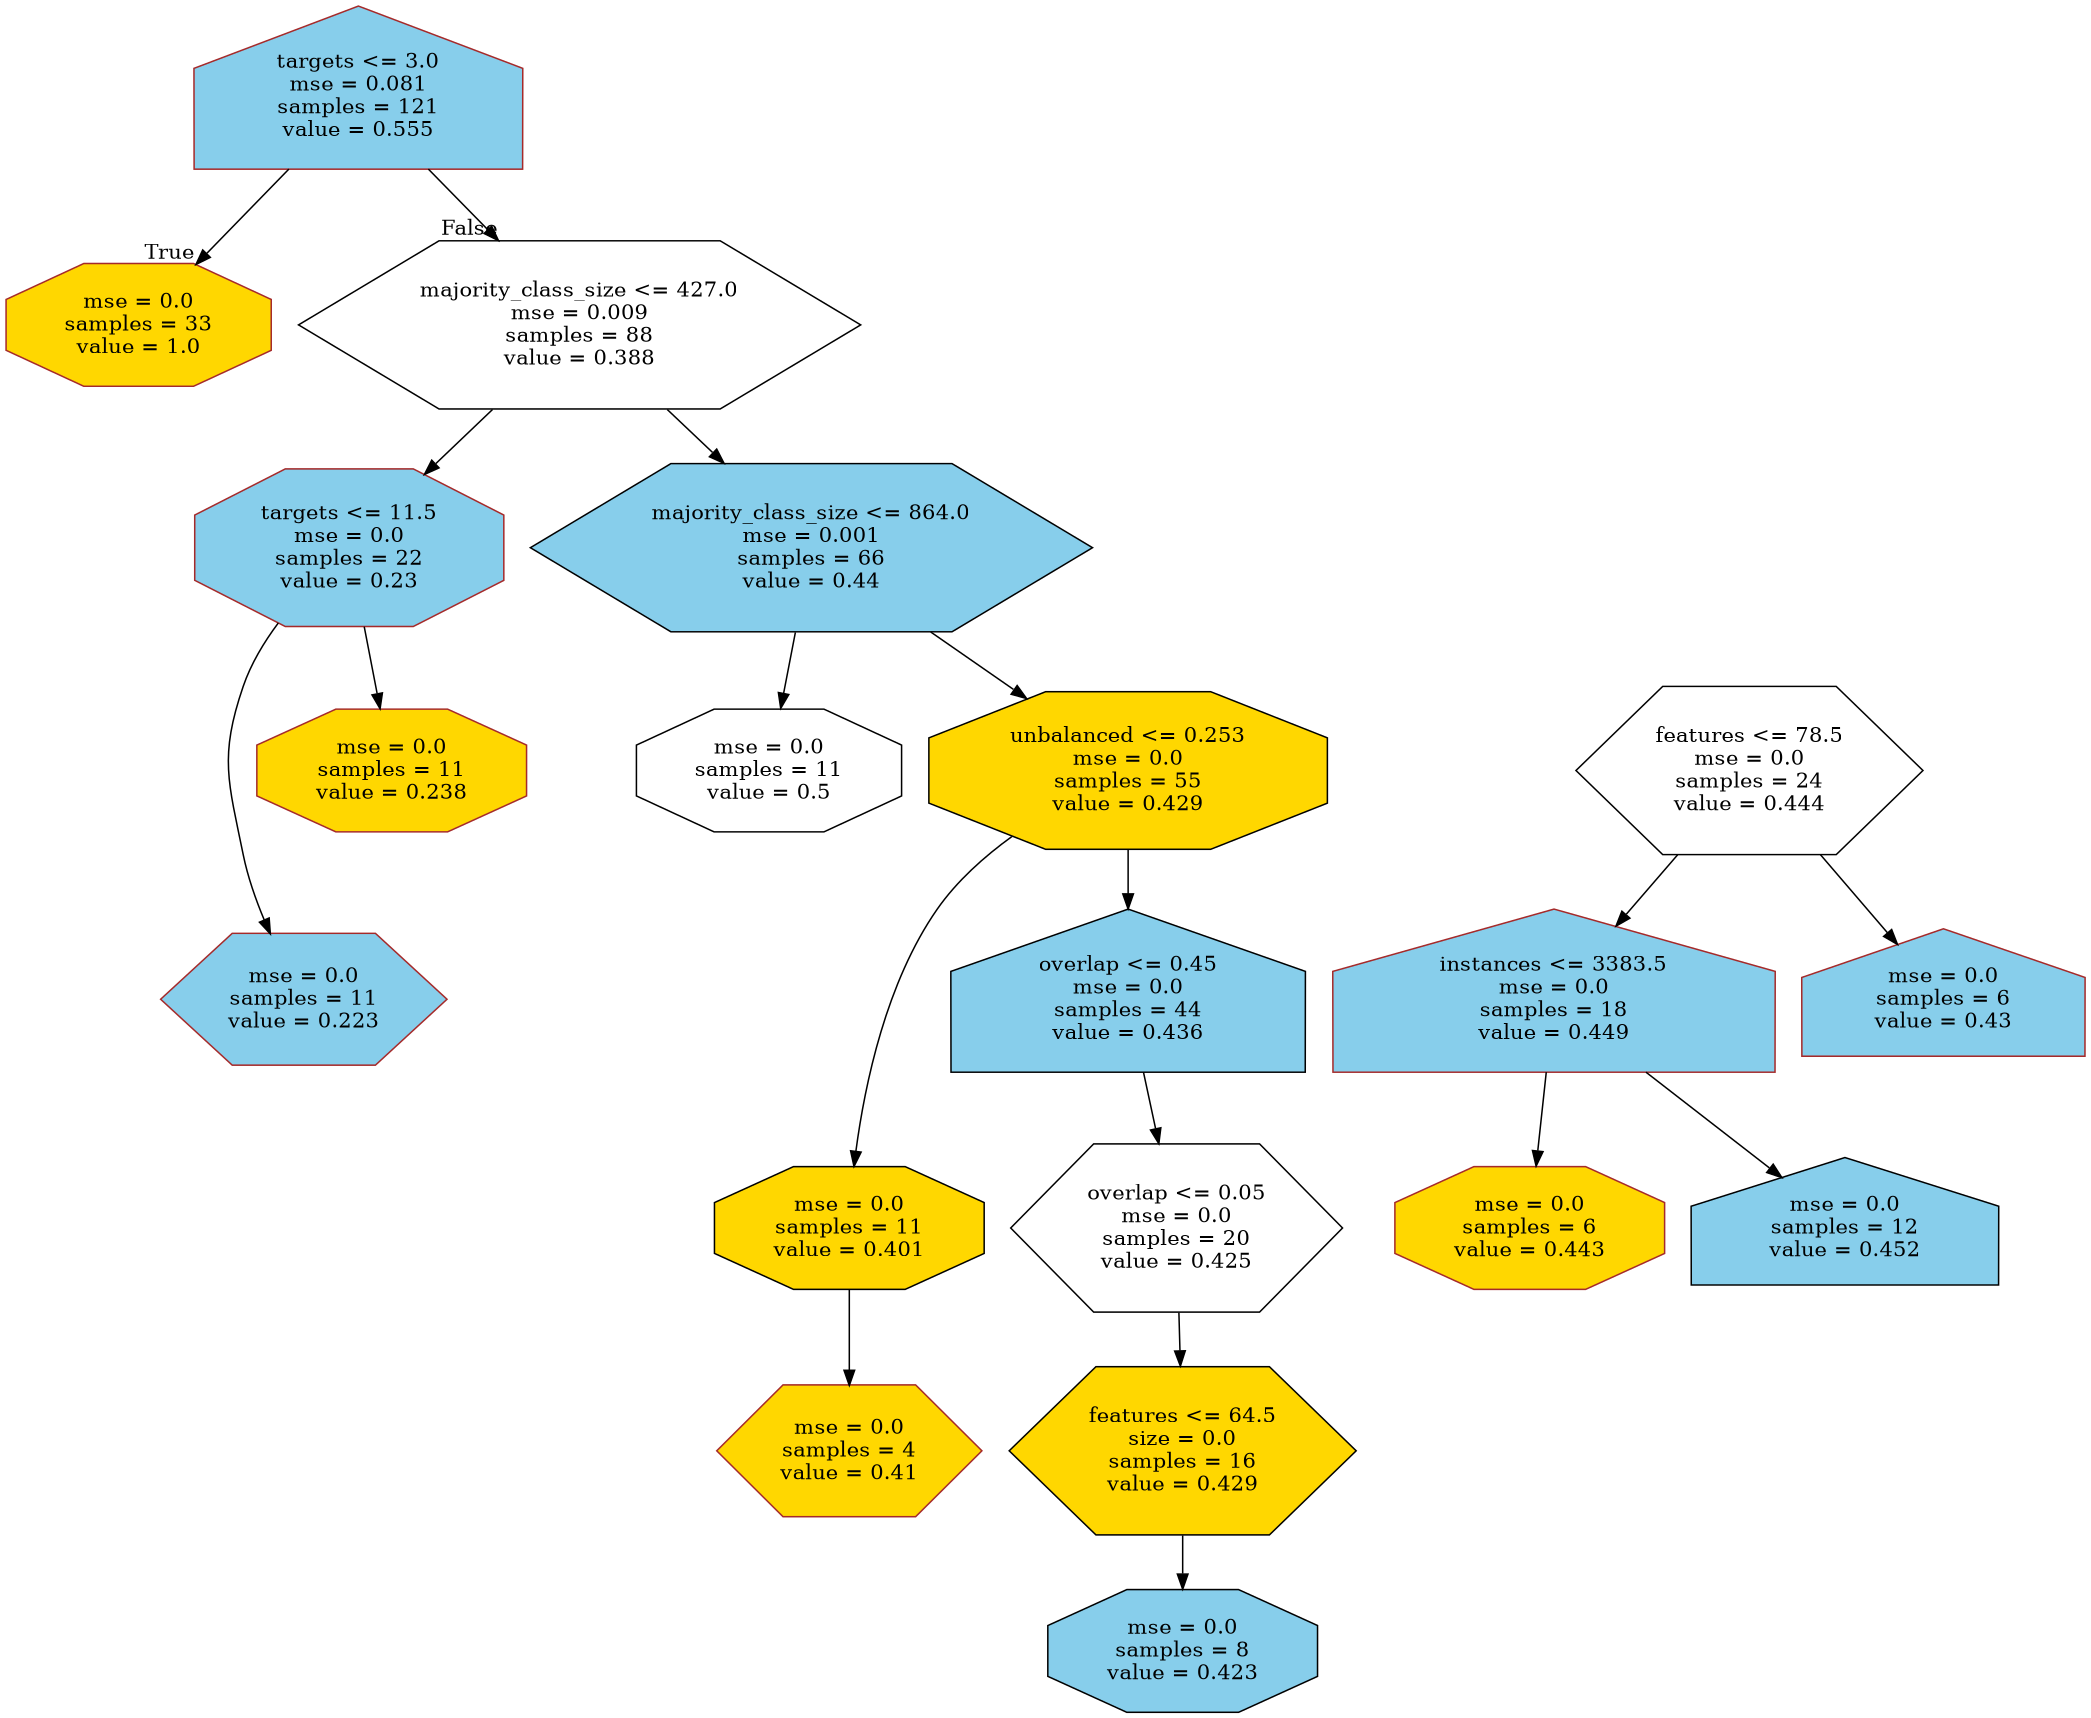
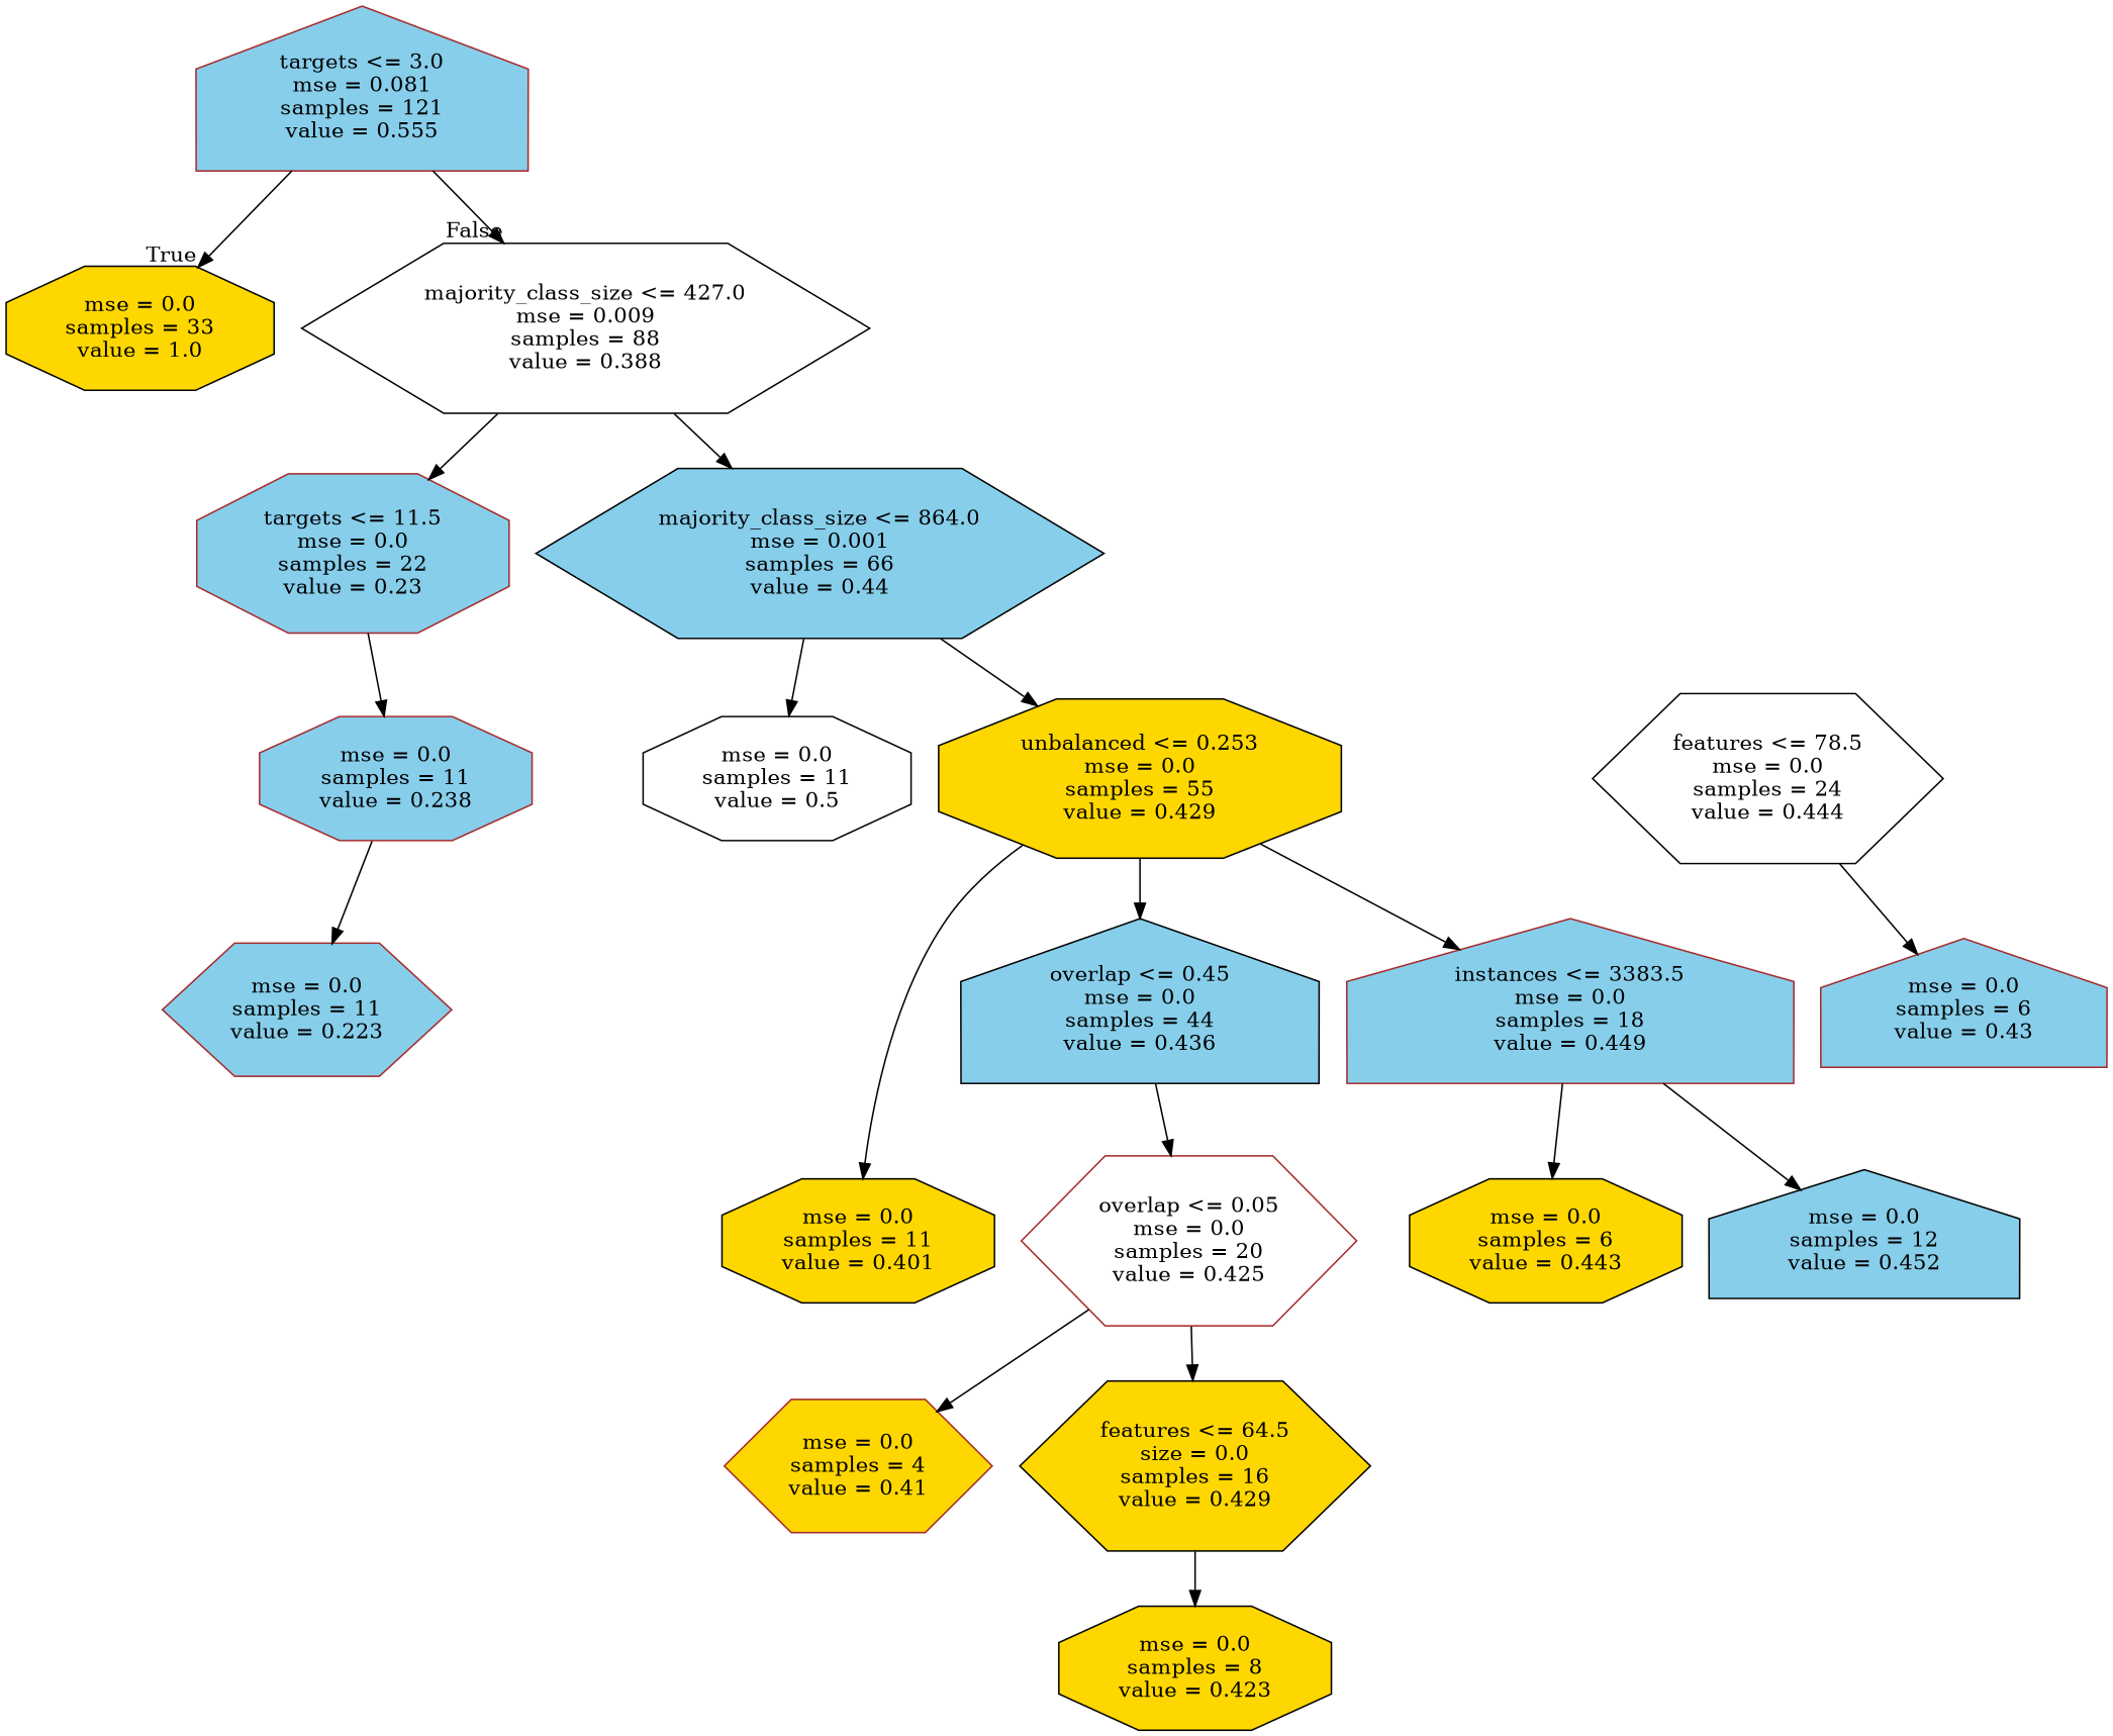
  digraph {
    node [color=black fillcolor=skyblue shape=octagon style=filled]
    n1 [color=brown label="targets <= 3.0\nmse = 0.081\nsamples = 121\nvalue = 0.555" shape=house]
-   n2 [color=brown fillcolor=gold label="mse = 0.0\nsamples = 33\nvalue = 1.0"]
+   n2 [fillcolor=gold label="mse = 0.0\nsamples = 33\nvalue = 1.0"]
    n3 [fillcolor=white label="majority_class_size <= 427.0\nmse = 0.009\nsamples = 88\nvalue = 0.388" shape=hexagon]
    n4 [color=brown label="targets <= 11.5\nmse = 0.0\nsamples = 22\nvalue = 0.23"]
    n5 [label="majority_class_size <= 864.0\nmse = 0.001\nsamples = 66\nvalue = 0.44" shape=hexagon]
    n6 [color=brown label="mse = 0.0\nsamples = 11\nvalue = 0.223" shape=hexagon]
-   n7 [color=brown fillcolor=gold label="mse = 0.0\nsamples = 11\nvalue = 0.238"]
+   n7 [color=brown label="mse = 0.0\nsamples = 11\nvalue = 0.238"]
    n8 [fillcolor=white label="mse = 0.0\nsamples = 11\nvalue = 0.5"]
    n9 [fillcolor=gold label="unbalanced <= 0.253\nmse = 0.0\nsamples = 55\nvalue = 0.429"]
    n10 [fillcolor=gold label="mse = 0.0\nsamples = 11\nvalue = 0.401"]
    n11 [label="overlap <= 0.45\nmse = 0.0\nsamples = 44\nvalue = 0.436" shape=house]
-   n12 [fillcolor=white label="overlap <= 0.05\nmse = 0.0\nsamples = 20\nvalue = 0.425" shape=hexagon]
+   n12 [color=brown fillcolor=white label="overlap <= 0.05\nmse = 0.0\nsamples = 20\nvalue = 0.425" shape=hexagon]
    n13 [color=brown fillcolor=gold label="mse = 0.0\nsamples = 4\nvalue = 0.41" shape=hexagon]
    n14 [fillcolor=gold label="features <= 64.5\nsize = 0.0\nsamples = 16\nvalue = 0.429" shape=hexagon]
    n15 [fillcolor=white label="features <= 78.5\nmse = 0.0\nsamples = 24\nvalue = 0.444" shape=hexagon]
    n16 [color=brown label="instances <= 3383.5\nmse = 0.0\nsamples = 18\nvalue = 0.449" shape=house]
    n17 [color=brown label="mse = 0.0\nsamples = 6\nvalue = 0.43" shape=house]
-   n18 [label="mse = 0.0\nsamples = 8\nvalue = 0.423"]
-   n19 [color=brown fillcolor=gold label="mse = 0.0\nsamples = 6\nvalue = 0.443"]
+   n18 [fillcolor=gold label="mse = 0.0\nsamples = 8\nvalue = 0.423"]
+   n19 [fillcolor=gold label="mse = 0.0\nsamples = 6\nvalue = 0.443"]
    n20 [label="mse = 0.0\nsamples = 12\nvalue = 0.452" shape=house]
    n1 -> n2 [headlabel=True labelangle=45 labeldistance=2.5]
    n1 -> n3 [headlabel=False labelangle=-45 labeldistance=2.5]
    n3 -> n4
    n3 -> n5
-   n4 -> n6
+   n7 -> n6
    n4 -> n7
    n5 -> n8
    n5 -> n9
    n9 -> n10
    n9 -> n11
    n11 -> n12
-   n10 -> n13
+   n12 -> n13
    n12 -> n14
    n14 -> n18
-   n15 -> n16
+   n9 -> n16
    n15 -> n17
    n16 -> n19
    n16 -> n20
  }
